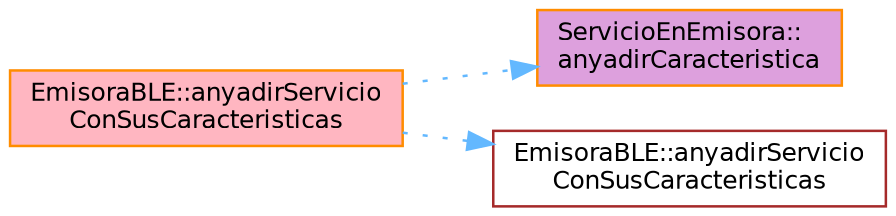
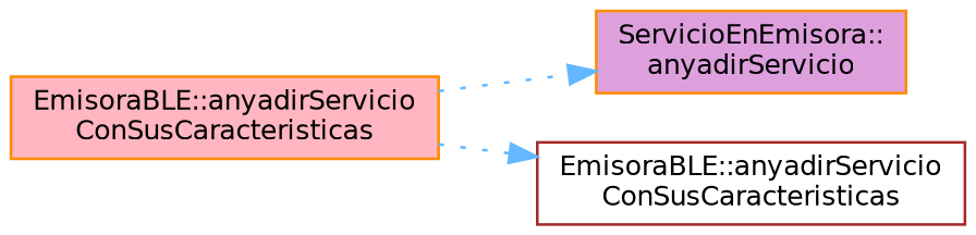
  digraph {
    rankdir=LR
    node [color=darkorange fontname=Helvetica fontsize=10 shape=box style=filled]
    edge [color=steelblue1 fontname=Helvetica fontsize=10 labelfontname=Helvetica labelfontsize=10 style=dotted]
    n1 [fillcolor=lightpink fontcolor=black height=0.2 label="EmisoraBLE::anyadirServicio\lConSusCaracteristicas" width=0.4]
-   n2 [fillcolor=plum height=0.2 label="ServicioEnEmisora::\lanyadirCaracteristica" width=0.4]
+   n2 [fillcolor=plum height=0.2 label="ServicioEnEmisora::\lanyadirServicio" width=0.4]
    n3 [color=brown fillcolor=white height=0.2 label="EmisoraBLE::anyadirServicio\lConSusCaracteristicas" width=0.4]
    n1 -> n2
    n1 -> n3
  }
